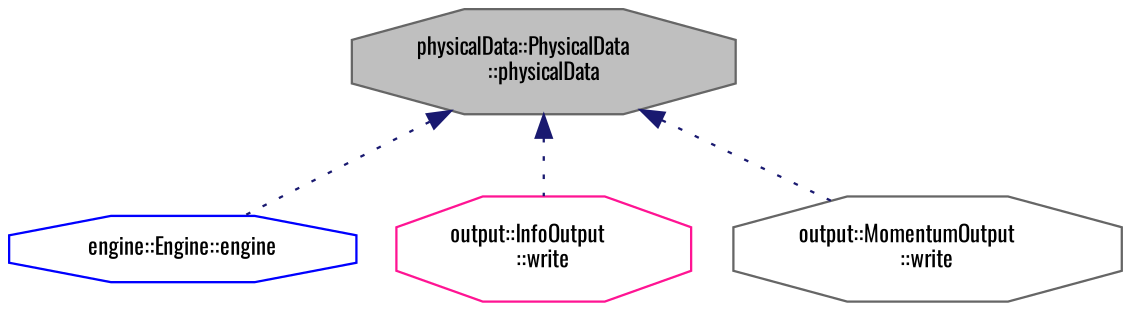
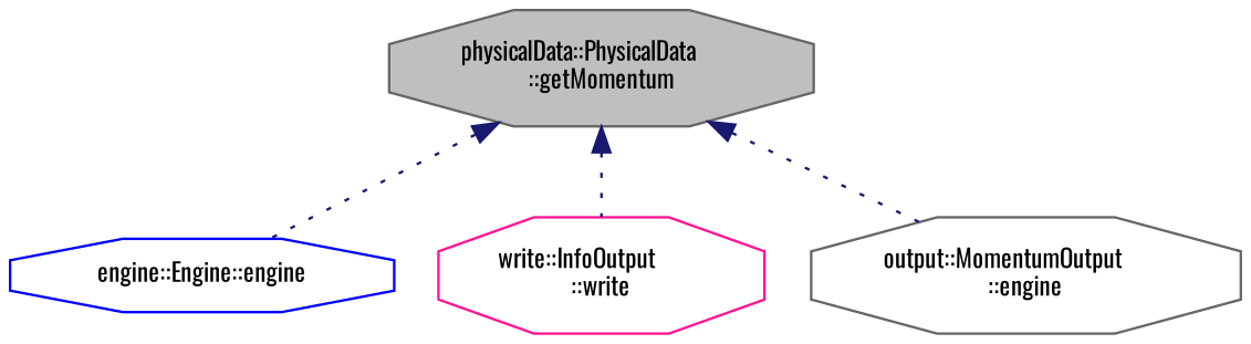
  digraph {
    fontname=Oswald
    rankdir=TB
    node [color=gray40 fillcolor=white fontname=Oswald fontsize=10 shape=octagon style=filled]
    edge [color=midnightblue dir=back fontname=Oswald fontsize=10 labelfontname=Helvetica labelfontsize=10 style=dotted]
-   n1 [fillcolor=grey75 fontcolor=black height=0.2 label="physicalData::PhysicalData\l::physicalData" width=0.4]
+   n1 [fillcolor=grey75 fontcolor=black height=0.2 label="physicalData::PhysicalData\l::getMomentum" width=0.4]
    n2 [color=blue height=0.2 label="engine::Engine::engine" width=0.4]
-   n3 [color=deeppink height=0.2 label="output::InfoOutput\l::write" width=0.4]
-   n4 [height=0.2 label="output::MomentumOutput\l::write" width=0.4]
+   n3 [color=deeppink height=0.2 label="write::InfoOutput\l::write" width=0.4]
+   n4 [height=0.2 label="output::MomentumOutput\l::engine" width=0.4]
    n1 -> n2
    n1 -> n3
    n1 -> n4
  }
